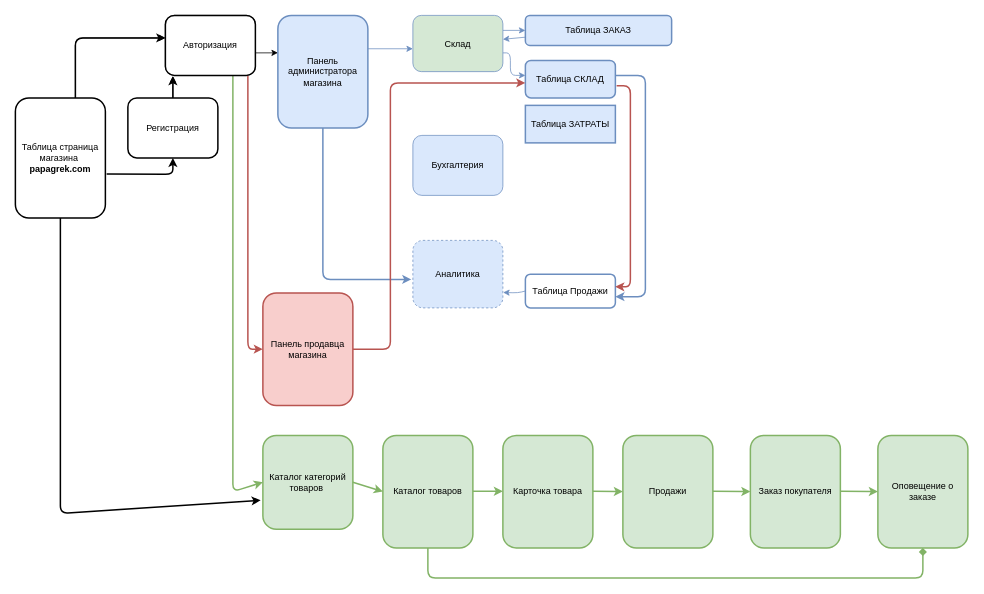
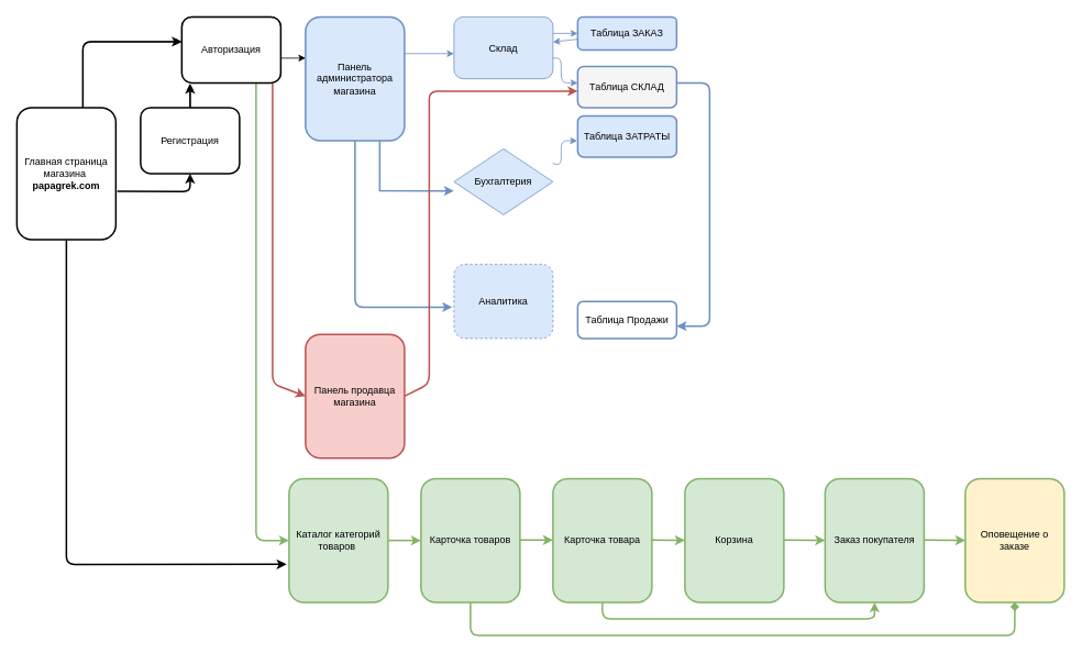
  <mxCell id="0" />
  <mxCell id="1" parent="0" />
+ <mxCell id="2" style="edgeStyle=orthogonalEdgeStyle;rounded=0;orthogonalLoop=1;jettySize=auto;html=1;exitX=0.75;exitY=1;exitDx=0;exitDy=0;entryX=0;entryY=0.638;entryDx=0;entryDy=0;entryPerimeter=0;fillColor=#dae8fc;strokeColor=#6c8ebf;strokeWidth=2;" edge="1" parent="1" source="3" target="17"><mxGeometry relative="1" as="geometry"><mxPoint x="548" y="190" as="targetPoint" /><Array as="points"><mxPoint x="460" y="231" /></Array></mxGeometry></mxCell>
  <mxCell id="3" value="Панель администратора магазина" style="shape=ext;rounded=1;html=1;whiteSpace=wrap;fillColor=#dae8fc;strokeColor=#6c8ebf;strokeWidth=2;" parent="1" vertex="1"><mxGeometry x="370" y="20" width="120" height="150" as="geometry" /></mxCell>
- <mxCell id="4" value="Таблица страница магазина&amp;nbsp;&lt;br&gt;&lt;b&gt;papagrek.com&lt;/b&gt;" style="shape=ext;rounded=1;html=1;whiteSpace=wrap;strokeWidth=2;" parent="1" vertex="1"><mxGeometry x="20" y="130" width="120" height="160" as="geometry" /></mxCell>
+ <mxCell id="4" value="Главная страница магазина&amp;nbsp;&lt;br&gt;&lt;b&gt;papagrek.com&lt;/b&gt;" style="shape=ext;rounded=1;html=1;whiteSpace=wrap;strokeWidth=2;" parent="1" vertex="1"><mxGeometry x="20" y="130" width="120" height="160" as="geometry" /></mxCell>
  <mxCell id="5" value="Авторизация" style="shape=ext;rounded=1;html=1;whiteSpace=wrap;" parent="1" vertex="1"><mxGeometry x="220" y="20" width="120" height="80" as="geometry" /></mxCell>
  <mxCell id="6" value="" style="edgeStyle=orthogonalEdgeStyle;rounded=0;orthogonalLoop=1;jettySize=auto;html=1;" edge="1" parent="1" source="7"><mxGeometry relative="1" as="geometry"><mxPoint x="230" y="101" as="targetPoint" /><Array as="points"><mxPoint x="230" y="101" /></Array></mxGeometry></mxCell>
  <mxCell id="7" value="Регистрация" style="shape=ext;rounded=1;html=1;whiteSpace=wrap;strokeWidth=2;" vertex="1" parent="1"><mxGeometry x="170" y="130" width="120" height="80" as="geometry" /></mxCell>
  <mxCell id="8" value="" style="endArrow=classic;html=1;entryX=0.5;entryY=1;entryDx=0;entryDy=0;exitX=1.014;exitY=0.635;exitDx=0;exitDy=0;exitPerimeter=0;strokeWidth=2;" edge="1" parent="1" source="4" target="7"><mxGeometry width="50" height="50" relative="1" as="geometry"><mxPoint x="170" y="130" as="sourcePoint" /><mxPoint x="220" y="80" as="targetPoint" /><Array as="points"><mxPoint x="230" y="232" /></Array></mxGeometry></mxCell>
  <mxCell id="9" value="" style="endArrow=classic;html=1;fillColor=#dae8fc;strokeColor=#6c8ebf;" edge="1" parent="1"><mxGeometry width="50" height="50" relative="1" as="geometry"><mxPoint x="490" y="64.5" as="sourcePoint" /><mxPoint x="550" y="64.5" as="targetPoint" /></mxGeometry></mxCell>
- <mxCell id="10" value="Таблица ЗАКАЗ" style="rounded=1;whiteSpace=wrap;html=1;fillColor=#dae8fc;strokeColor=#6c8ebf;strokeWidth=2;" vertex="1" parent="1"><mxGeometry x="700" y="20" width="195" height="40" as="geometry" /></mxCell>
- <mxCell id="11" value="Таблица СКЛАД" style="rounded=1;whiteSpace=wrap;html=1;fillColor=#dae8fc;strokeColor=#6c8ebf;strokeWidth=2;" vertex="1" parent="1"><mxGeometry x="700" y="80" width="120" height="50" as="geometry" /></mxCell>
+ <mxCell id="10" value="Таблица ЗАКАЗ" style="rounded=1;whiteSpace=wrap;html=1;fillColor=#dae8fc;strokeColor=#6c8ebf;strokeWidth=2;" vertex="1" parent="1"><mxGeometry x="700" y="20" width="120" height="40" as="geometry" /></mxCell>
+ <mxCell id="11" value="Таблица СКЛАД" style="rounded=1;whiteSpace=wrap;html=1;fillColor=#f5f5f5;strokeColor=#6c8ebf;strokeWidth=2;" vertex="1" parent="1"><mxGeometry x="700" y="80" width="120" height="50" as="geometry" /></mxCell>
  <mxCell id="12" value="Таблица Продажи" style="rounded=1;whiteSpace=wrap;html=1;fillColor=#ffffff;strokeColor=#6c8ebf;strokeWidth=2;" vertex="1" parent="1"><mxGeometry x="700" y="365" width="120" height="45" as="geometry" /></mxCell>
  <mxCell id="13" value="" style="endArrow=classic;html=1;strokeWidth=2;fillColor=#dae8fc;strokeColor=#6c8ebf;" edge="1" parent="1"><mxGeometry width="50" height="50" relative="1" as="geometry"><mxPoint x="820" y="100" as="sourcePoint" /><mxPoint x="820" y="395" as="targetPoint" /><Array as="points"><mxPoint x="860" y="100" /><mxPoint x="860" y="395" /></Array></mxGeometry></mxCell>
  <mxCell id="14" value="" style="endArrow=classic;html=1;entryX=0;entryY=0.5;entryDx=0;entryDy=0;fillColor=#dae8fc;strokeColor=#6c8ebf;" edge="1" parent="1" target="10"><mxGeometry width="50" height="50" relative="1" as="geometry"><mxPoint x="670" y="40" as="sourcePoint" /><mxPoint x="690" y="40" as="targetPoint" /></mxGeometry></mxCell>
- <mxCell id="15" value="Таблица ЗАТРАТЫ" style="whiteSpace=wrap;html=1;fillColor=#dae8fc;strokeColor=#6c8ebf;strokeWidth=2;rounded=0;" vertex="1" parent="1"><mxGeometry x="700" y="140" width="120" height="50" as="geometry" /></mxCell>
- <mxCell id="17" value="Бухгалтерия" style="rounded=1;whiteSpace=wrap;html=1;fillColor=#dae8fc;strokeColor=#6c8ebf;" vertex="1" parent="1"><mxGeometry x="550" y="180" width="120" height="80" as="geometry" /></mxCell>
- <mxCell id="18" value="Склад" style="rounded=1;whiteSpace=wrap;html=1;fillColor=#d5e8d4;strokeColor=#6c8ebf;" vertex="1" parent="1"><mxGeometry x="550" y="20" width="120" height="75" as="geometry" /></mxCell>
+ <mxCell id="15" value="Таблица ЗАТРАТЫ" style="rounded=1;whiteSpace=wrap;html=1;fillColor=#dae8fc;strokeColor=#6c8ebf;strokeWidth=2;" vertex="1" parent="1"><mxGeometry x="700" y="140" width="120" height="50" as="geometry" /></mxCell>
+ <mxCell id="16" value="" style="endArrow=classic;html=1;exitX=0.997;exitY=0.222;exitDx=0;exitDy=0;entryX=-0.005;entryY=0.607;entryDx=0;entryDy=0;exitPerimeter=0;entryPerimeter=0;fillColor=#dae8fc;strokeColor=#6c8ebf;" edge="1" parent="1" source="17" target="15"><mxGeometry width="50" height="50" relative="1" as="geometry"><mxPoint x="570" y="100" as="sourcePoint" /><mxPoint x="710" y="153" as="targetPoint" /><Array as="points"><mxPoint x="680" y="200" /><mxPoint x="680" y="170" /></Array></mxGeometry></mxCell>
+ <mxCell id="17" value="Бухгалтерия" style="rhombus;whiteSpace=wrap;html=1;fillColor=#dae8fc;strokeColor=#6c8ebf;" vertex="1" parent="1"><mxGeometry x="550" y="180" width="120" height="80" as="geometry" /></mxCell>
+ <mxCell id="18" value="Склад" style="rounded=1;whiteSpace=wrap;html=1;fillColor=#dae8fc;strokeColor=#6c8ebf;" vertex="1" parent="1"><mxGeometry x="550" y="20" width="120" height="75" as="geometry" /></mxCell>
  <mxCell id="19" value="" style="endArrow=classic;html=1;fillColor=#dae8fc;strokeColor=#6c8ebf;" edge="1" parent="1" source="10" target="18"><mxGeometry width="50" height="50" relative="1" as="geometry"><mxPoint x="810" y="90" as="sourcePoint" /><mxPoint x="830" y="40" as="targetPoint" /></mxGeometry></mxCell>
  <mxCell id="20" value="Аналитика" style="rounded=1;whiteSpace=wrap;html=1;fillColor=#dae8fc;strokeColor=#6c8ebf;dashed=1;" vertex="1" parent="1"><mxGeometry x="550" y="320" width="120" height="90" as="geometry" /></mxCell>
  <mxCell id="21" value="" style="endArrow=classic;html=1;entryX=-0.017;entryY=0.578;entryDx=0;entryDy=0;entryPerimeter=0;fillColor=#dae8fc;strokeColor=#6c8ebf;strokeWidth=2;" edge="1" parent="1" target="20"><mxGeometry width="50" height="50" relative="1" as="geometry"><mxPoint x="430" y="170" as="sourcePoint" /><mxPoint x="480" y="120" as="targetPoint" /><Array as="points"><mxPoint x="430" y="210" /><mxPoint x="430" y="322" /><mxPoint x="430" y="372" /></Array></mxGeometry></mxCell>
  <mxCell id="22" value="" style="endArrow=classic;html=1;entryX=0;entryY=0.333;entryDx=0;entryDy=0;entryPerimeter=0;" edge="1" parent="1" target="3"><mxGeometry width="50" height="50" relative="1" as="geometry"><mxPoint x="340" y="70" as="sourcePoint" /><mxPoint x="380" y="20" as="targetPoint" /></mxGeometry></mxCell>
  <mxCell id="23" value="" style="endArrow=classic;html=1;entryX=0;entryY=0.4;entryDx=0;entryDy=0;entryPerimeter=0;fillColor=#dae8fc;strokeColor=#6c8ebf;" edge="1" parent="1" target="11"><mxGeometry width="50" height="50" relative="1" as="geometry"><mxPoint x="670" y="70" as="sourcePoint" /><mxPoint x="700" y="70" as="targetPoint" /><Array as="points"><mxPoint x="680" y="70" /><mxPoint x="680" y="100" /></Array></mxGeometry></mxCell>
- <mxCell id="24" value="" style="endArrow=classic;html=1;exitX=0;exitY=0.5;exitDx=0;exitDy=0;entryX=1.003;entryY=0.772;entryDx=0;entryDy=0;entryPerimeter=0;fillColor=#dae8fc;strokeColor=#6c8ebf;" edge="1" parent="1" source="12" target="20"><mxGeometry width="50" height="50" relative="1" as="geometry"><mxPoint x="690" y="390" as="sourcePoint" /><mxPoint x="672" y="380" as="targetPoint" /><Array as="points"><mxPoint x="690" y="390" /></Array></mxGeometry></mxCell>
- <mxCell id="25" value="Панель продавца магазина" style="shape=ext;rounded=1;html=1;whiteSpace=wrap;fillColor=#f8cecc;strokeColor=#b85450;strokeWidth=2;" vertex="1" parent="1"><mxGeometry x="350" y="390" width="120" height="150" as="geometry" /></mxCell>
+ <mxCell id="25" value="Панель продавца магазина" style="shape=ext;rounded=1;html=1;whiteSpace=wrap;fillColor=#f8cecc;strokeColor=#b85450;strokeWidth=2;" vertex="1" parent="1"><mxGeometry x="370" y="405" width="120" height="150" as="geometry" /></mxCell>
  <mxCell id="26" value="" style="endArrow=classic;html=1;entryX=0;entryY=0.5;entryDx=0;entryDy=0;fillColor=#f8cecc;strokeColor=#b85450;strokeWidth=2;" edge="1" parent="1" target="25"><mxGeometry width="50" height="50" relative="1" as="geometry"><mxPoint x="330" y="100" as="sourcePoint" /><mxPoint x="380" y="40" as="targetPoint" /><Array as="points"><mxPoint x="330" y="465" /></Array></mxGeometry></mxCell>
  <mxCell id="27" value="" style="endArrow=classic;html=1;exitX=1;exitY=0.5;exitDx=0;exitDy=0;fillColor=#f8cecc;strokeColor=#b85450;strokeWidth=2;" edge="1" parent="1" source="25"><mxGeometry width="50" height="50" relative="1" as="geometry"><mxPoint x="700" y="320" as="sourcePoint" /><mxPoint x="700" y="110" as="targetPoint" /><Array as="points"><mxPoint x="520" y="465" /><mxPoint x="520" y="110" /></Array></mxGeometry></mxCell>
  <mxCell id="28" value="" style="endArrow=classic;html=1;entryX=0;entryY=0.375;entryDx=0;entryDy=0;entryPerimeter=0;exitX=0.667;exitY=0;exitDx=0;exitDy=0;exitPerimeter=0;" edge="1" parent="1" source="4" target="5"><mxGeometry width="50" height="50" relative="1" as="geometry"><mxPoint x="220" y="150" as="sourcePoint" /><mxPoint x="270" y="100" as="targetPoint" /><Array as="points"><mxPoint x="100" y="50" /></Array></mxGeometry></mxCell>
- <mxCell id="29" value="Каталог категорий товаров&amp;nbsp;" style="shape=ext;rounded=1;html=1;whiteSpace=wrap;fillColor=#d5e8d4;strokeColor=#82b366;strokeWidth=2;" vertex="1" parent="1"><mxGeometry x="350" y="580" width="120" height="125" as="geometry" /></mxCell>
+ <mxCell id="29" value="Каталог категорий товаров&amp;nbsp;" style="shape=ext;rounded=1;html=1;whiteSpace=wrap;fillColor=#d5e8d4;strokeColor=#82b366;strokeWidth=2;" vertex="1" parent="1"><mxGeometry x="350" y="580" width="120" height="150" as="geometry" /></mxCell>
  <mxCell id="30" value="" style="endArrow=classic;html=1;entryX=0;entryY=0.5;entryDx=0;entryDy=0;fillColor=#d5e8d4;strokeColor=#82b366;strokeWidth=2;" edge="1" parent="1" target="29"><mxGeometry width="50" height="50" relative="1" as="geometry"><mxPoint x="310" y="100" as="sourcePoint" /><mxPoint x="310" y="580" as="targetPoint" /><Array as="points"><mxPoint x="310" y="655" /></Array></mxGeometry></mxCell>
- <mxCell id="31" value="Каталог товаров" style="shape=ext;rounded=1;html=1;whiteSpace=wrap;fillColor=#d5e8d4;strokeColor=#82b366;strokeWidth=2;" vertex="1" parent="1"><mxGeometry x="510" y="580" width="120" height="150" as="geometry" /></mxCell>
+ <mxCell id="31" value="Карточка товаров" style="shape=ext;rounded=1;html=1;whiteSpace=wrap;fillColor=#d5e8d4;strokeColor=#82b366;strokeWidth=2;" vertex="1" parent="1"><mxGeometry x="510" y="580" width="120" height="150" as="geometry" /></mxCell>
  <mxCell id="32" value="" style="endArrow=classic;html=1;fillColor=#d5e8d4;strokeColor=#82b366;strokeWidth=2;exitX=1;exitY=0.5;exitDx=0;exitDy=0;entryX=0;entryY=0.5;entryDx=0;entryDy=0;" edge="1" parent="1" source="29" target="31"><mxGeometry width="50" height="50" relative="1" as="geometry"><mxPoint x="430" y="830" as="sourcePoint" /><mxPoint x="520" y="950" as="targetPoint" /><Array as="points" /></mxGeometry></mxCell>
  <mxCell id="33" value="Карточка товара" style="shape=ext;rounded=1;html=1;whiteSpace=wrap;fillColor=#d5e8d4;strokeColor=#82b366;strokeWidth=2;" vertex="1" parent="1"><mxGeometry x="670" y="580" width="120" height="150" as="geometry" /></mxCell>
  <mxCell id="34" value="" style="endArrow=classic;html=1;fillColor=#d5e8d4;strokeColor=#82b366;strokeWidth=2;exitX=1;exitY=0.5;exitDx=0;exitDy=0;entryX=0;entryY=0.5;entryDx=0;entryDy=0;" edge="1" parent="1"><mxGeometry width="50" height="50" relative="1" as="geometry"><mxPoint x="630" y="654.5" as="sourcePoint" /><mxPoint x="670" y="654.5" as="targetPoint" /><Array as="points" /></mxGeometry></mxCell>
- <mxCell id="35" value="Продажи" style="shape=ext;rounded=1;html=1;whiteSpace=wrap;fillColor=#d5e8d4;strokeColor=#82b366;strokeWidth=2;" vertex="1" parent="1"><mxGeometry x="830" y="580" width="120" height="150" as="geometry" /></mxCell>
+ <mxCell id="35" value="Корзина" style="shape=ext;rounded=1;html=1;whiteSpace=wrap;fillColor=#d5e8d4;strokeColor=#82b366;strokeWidth=2;" vertex="1" parent="1"><mxGeometry x="830" y="580" width="120" height="150" as="geometry" /></mxCell>
  <mxCell id="36" value="" style="endArrow=classic;html=1;fillColor=#d5e8d4;strokeColor=#82b366;strokeWidth=2;exitX=1;exitY=0.5;exitDx=0;exitDy=0;entryX=0;entryY=0.5;entryDx=0;entryDy=0;" edge="1" parent="1" target="35"><mxGeometry width="50" height="50" relative="1" as="geometry"><mxPoint x="790" y="654.5" as="sourcePoint" /><mxPoint x="830" y="654.5" as="targetPoint" /><Array as="points" /></mxGeometry></mxCell>
  <mxCell id="37" value="" style="endArrow=diamond;html=1;fillColor=#d5e8d4;strokeColor=#82b366;strokeWidth=2;exitX=0.5;exitY=1;exitDx=0;exitDy=0;entryX=0.5;entryY=1;entryDx=0;entryDy=0;" edge="1" parent="1" source="31" target="41"><mxGeometry width="50" height="50" relative="1" as="geometry"><mxPoint x="570" y="770" as="sourcePoint" /><mxPoint x="890" y="770" as="targetPoint" /><Array as="points"><mxPoint x="570" y="770" /><mxPoint x="1230" y="770" /></Array></mxGeometry></mxCell>
  <mxCell id="38" value="Заказ покупателя" style="shape=ext;rounded=1;html=1;whiteSpace=wrap;fillColor=#d5e8d4;strokeColor=#82b366;strokeWidth=2;" vertex="1" parent="1"><mxGeometry x="1000" y="580" width="120" height="150" as="geometry" /></mxCell>
  <mxCell id="39" value="" style="endArrow=classic;html=1;fillColor=#d5e8d4;strokeColor=#82b366;strokeWidth=2;exitX=1;exitY=0.5;exitDx=0;exitDy=0;" edge="1" parent="1"><mxGeometry width="50" height="50" relative="1" as="geometry"><mxPoint x="950" y="654.58" as="sourcePoint" /><mxPoint x="1000" y="655" as="targetPoint" /><Array as="points" /></mxGeometry></mxCell>
- <mxCell id="41" value="Оповещение о заказе" style="rounded=1;whiteSpace=wrap;html=1;fillColor=#d5e8d4;strokeColor=#82b366;strokeWidth=2;" vertex="1" parent="1"><mxGeometry x="1170" y="580" width="120" height="150" as="geometry" /></mxCell>
+ <mxCell id="40" value="" style="endArrow=classic;html=1;fillColor=#d5e8d4;strokeColor=#82b366;strokeWidth=2;exitX=0.5;exitY=1;exitDx=0;exitDy=0;entryX=0.5;entryY=1;entryDx=0;entryDy=0;" edge="1" parent="1" source="33" target="38"><mxGeometry width="50" height="50" relative="1" as="geometry"><mxPoint x="580" y="740" as="sourcePoint" /><mxPoint x="1100" y="740" as="targetPoint" /><Array as="points"><mxPoint x="730" y="750" /><mxPoint x="1060" y="750" /></Array></mxGeometry></mxCell>
+ <mxCell id="41" value="Оповещение о заказе" style="rounded=1;whiteSpace=wrap;html=1;fillColor=#fff2cc;strokeColor=#82b366;strokeWidth=2;" vertex="1" parent="1"><mxGeometry x="1170" y="580" width="120" height="150" as="geometry" /></mxCell>
  <mxCell id="42" value="" style="endArrow=classic;html=1;fillColor=#d5e8d4;strokeColor=#82b366;strokeWidth=2;exitX=1;exitY=0.5;exitDx=0;exitDy=0;" edge="1" parent="1"><mxGeometry width="50" height="50" relative="1" as="geometry"><mxPoint x="1120" y="654.58" as="sourcePoint" /><mxPoint x="1170" y="655" as="targetPoint" /><Array as="points" /></mxGeometry></mxCell>
- <mxCell id="43" value="" style="endArrow=classic;html=1;strokeWidth=2;fontSize=12;fontColor=#00FF00;exitX=1.014;exitY=0.674;exitDx=0;exitDy=0;exitPerimeter=0;entryX=0.999;entryY=0.373;entryDx=0;entryDy=0;entryPerimeter=0;fillColor=#f8cecc;strokeColor=#b85450;" edge="1" parent="1" source="11" target="12"><mxGeometry width="50" height="50" relative="1" as="geometry"><mxPoint x="650" y="385" as="sourcePoint" /><mxPoint x="822" y="385" as="targetPoint" /><Array as="points"><mxPoint x="840" y="114" /><mxPoint x="840" y="382" /></Array></mxGeometry></mxCell>
  <mxCell id="44" value="" style="endArrow=classic;html=1;strokeWidth=2;fontSize=12;fontColor=#00FF00;entryX=-0.025;entryY=0.693;entryDx=0;entryDy=0;entryPerimeter=0;" edge="1" parent="1" target="29"><mxGeometry width="50" height="50" relative="1" as="geometry"><mxPoint x="80" y="290" as="sourcePoint" /><mxPoint x="130" y="240" as="targetPoint" /><Array as="points"><mxPoint x="80" y="684" /></Array></mxGeometry></mxCell>
  <mxCell id="45" value="" style="endArrow=classic;html=1;entryX=0;entryY=0.375;entryDx=0;entryDy=0;entryPerimeter=0;exitX=0.667;exitY=0;exitDx=0;exitDy=0;exitPerimeter=0;strokeWidth=2;" edge="1" target="46" parent="1"><mxGeometry width="50" height="50" relative="1" as="geometry"><mxPoint x="100.04" y="130" as="sourcePoint" /><mxPoint x="270" y="100" as="targetPoint" /><Array as="points"><mxPoint x="100" y="50" /></Array></mxGeometry></mxCell>
  <mxCell id="46" value="Авторизация" style="shape=ext;rounded=1;html=1;whiteSpace=wrap;strokeWidth=2;" vertex="1" parent="1"><mxGeometry x="220" y="20" width="120" height="80" as="geometry" /></mxCell>
  <mxCell id="47" value="" style="edgeStyle=orthogonalEdgeStyle;rounded=0;orthogonalLoop=1;jettySize=auto;html=1;strokeWidth=2;" edge="1" parent="1"><mxGeometry relative="1" as="geometry"><mxPoint x="230" y="130" as="sourcePoint" /><mxPoint x="230" y="101" as="targetPoint" /><Array as="points"><mxPoint x="230" y="101" /></Array></mxGeometry></mxCell>
